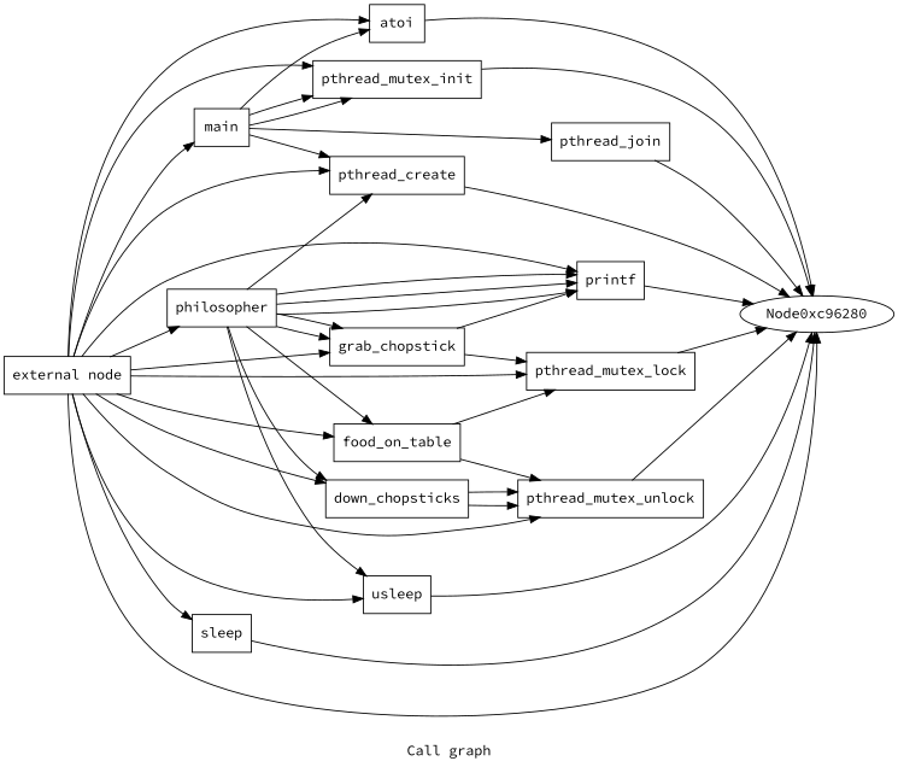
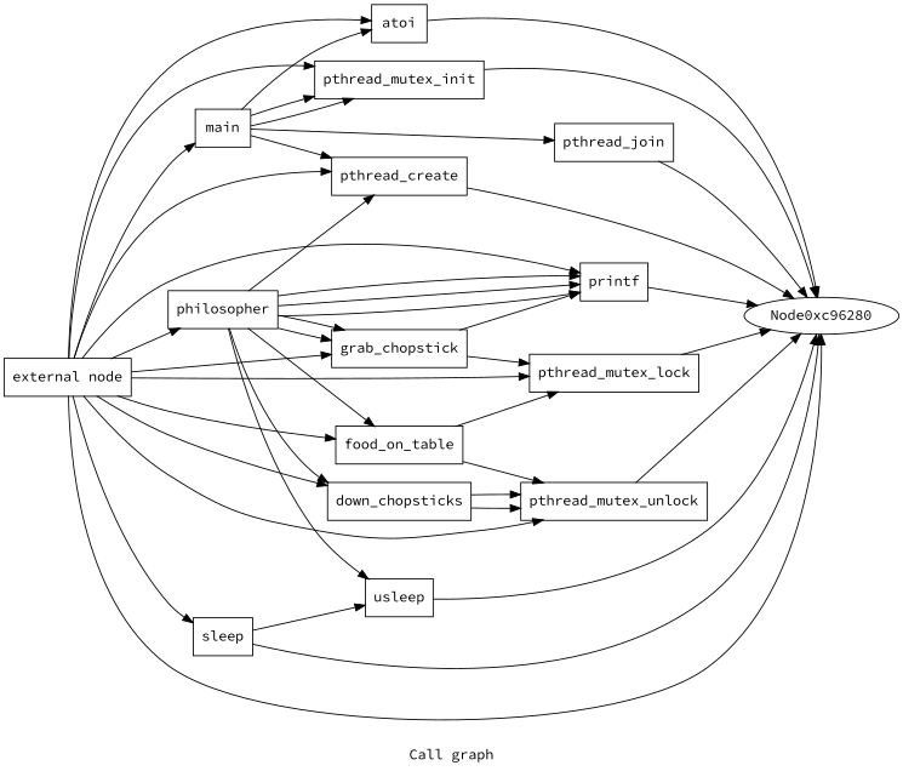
  digraph {
    fontname="Source Code Pro"
    label="Call graph"
    rankdir=LR
    node [fontname="Source Code Pro" shape=record]
    edge [fontname="Source Code Pro"]
    n1 [label="{external node}"]
    n2 [label="{main}"]
    n3 [label="{atoi}"]
    n4 [label="{pthread_mutex_init}"]
    n5 [label="{pthread_create}"]
    n6 [label="{philosopher}"]
    n7 [label="{printf}"]
    n8 [label="{sleep}"]
    n9 [label="{grab_chopstick}"]
    n10 [label="{usleep}"]
    n11 [label="{down_chopsticks}"]
    n12 [label="{food_on_table}"]
    n13 [label="{pthread_mutex_lock}"]
    n14 [label="{pthread_mutex_unlock}"]
    Node0xc96280 [shape=""]
    n16 [label="{pthread_join}"]
    n1 -> n2
    n1 -> n3
    n1 -> n4
    n1 -> n5
    n1 -> n6
    n1 -> n7
    n1 -> n8
    n1 -> n9
-   n1 -> n10
+   n8 -> n10
    n1 -> n11
    n1 -> n12
    n1 -> n13
    n1 -> n14
    n1 -> Node0xc96280
    n2 -> n3
    n2 -> n4
    n2 -> n4
    n2 -> n5
    n2 -> n16
    n3 -> Node0xc96280
    n4 -> Node0xc96280
    n5 -> Node0xc96280
    n6 -> n5
    n6 -> n7
    n6 -> n7
    n6 -> n7
    n6 -> n9
    n6 -> n9
    n6 -> n10
    n6 -> n11
    n6 -> n12
    n7 -> Node0xc96280
    n8 -> Node0xc96280
    n9 -> n7
    n9 -> n13
    n10 -> Node0xc96280
    n11 -> n14
    n11 -> n14
    n12 -> n13
    n12 -> n14
    n13 -> Node0xc96280
    n14 -> Node0xc96280
    n16 -> Node0xc96280
  }
